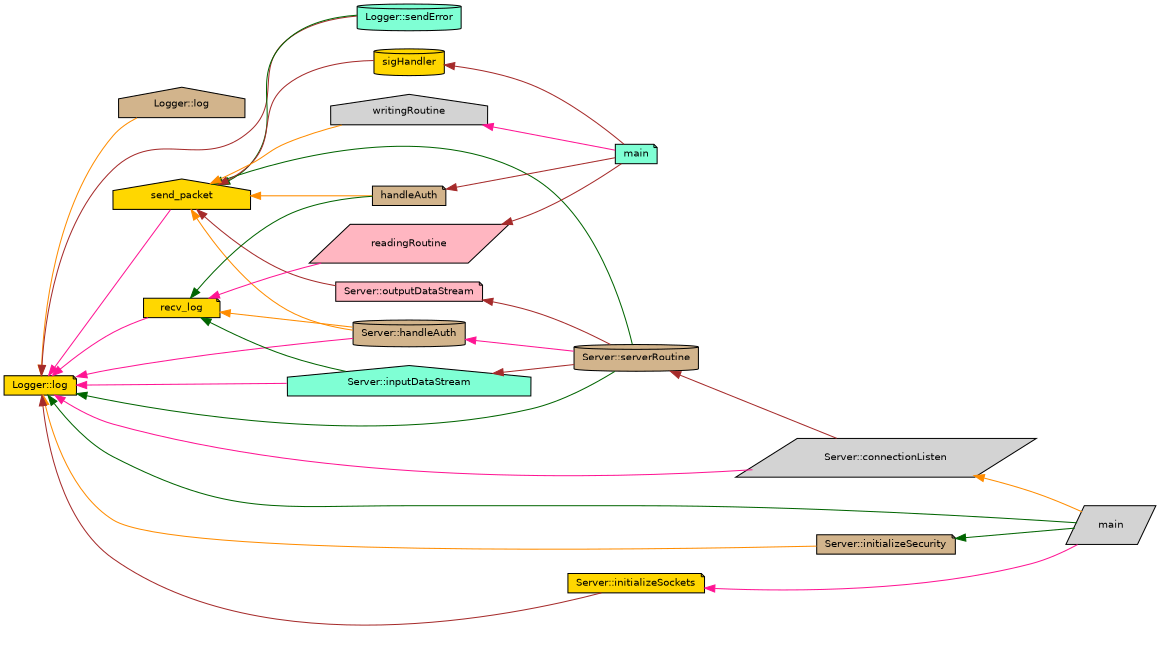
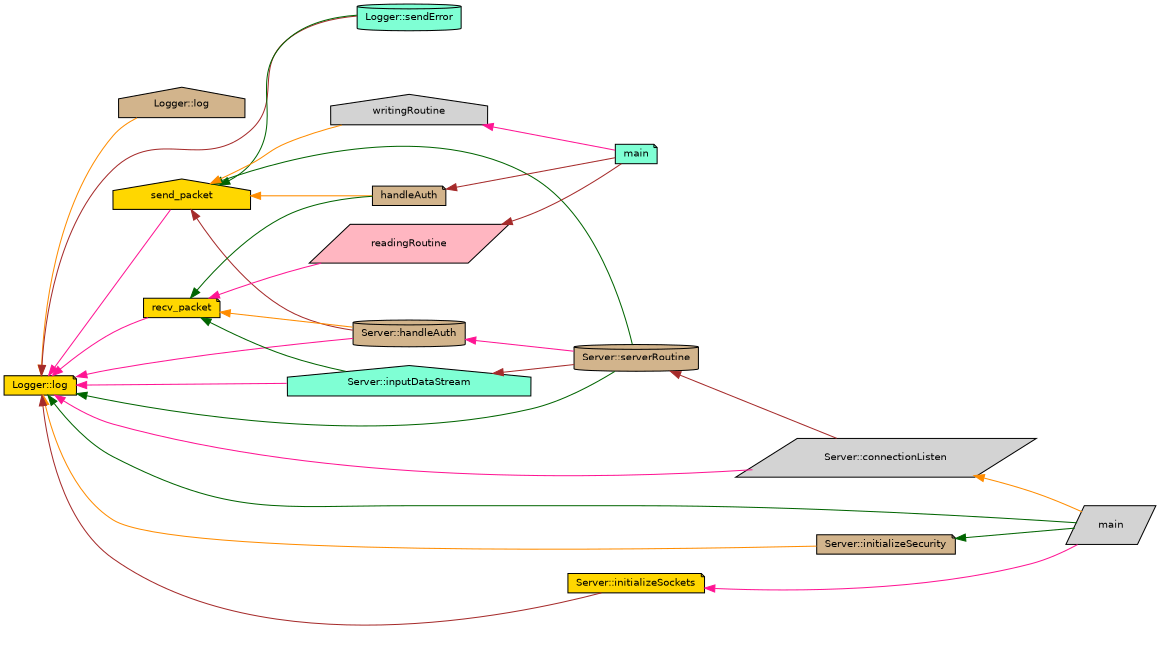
  digraph {
    rankdir=LR
    node [color=black fillcolor=gold fontname=Helvetica fontsize=10 shape=note style=filled]
    edge [color=brown dir=back fontname=Helvetica fontsize=10 labelfontname=Helvetica labelfontsize=10 style=solid]
    n1 [fontcolor=black height=0.2 label="Logger::log" width=0.4]
    n2 [fillcolor=tan height=0.2 label="Logger::log" shape=house width=0.4]
    n3 [height=0.2 label=send_packet shape=house width=0.4]
    n4 [fillcolor=tan height=0.2 label="Server::serverRoutine" shape=cylinder width=0.4]
    n5 [fillcolor=lightgrey height=0.2 label="Server::connectionListen" shape=parallelogram width=0.4]
    n6 [fillcolor=lightgrey height=0.2 label=main shape=parallelogram width=0.4]
    n7 [fillcolor=aquamarine height=0.2 label="Logger::sendError" shape=cylinder width=0.4]
    n8 [fillcolor=tan height=0.2 label="Server::handleAuth" shape=cylinder width=0.4]
-   n9 [height=0.2 label=recv_log width=0.4]
+   n9 [height=0.2 label=recv_packet width=0.4]
    n10 [fillcolor=aquamarine height=0.2 label="Server::inputDataStream" shape=house width=0.4]
    n11 [fillcolor=tan height=0.2 label="Server::initializeSecurity" width=0.4]
    n12 [height=0.2 label="Server::initializeSockets" width=0.4]
-   n13 [height=0.2 label=sigHandler shape=cylinder width=0.4]
    n14 [fillcolor=tan height=0.2 label=handleAuth width=0.4]
    n15 [fillcolor=lightgrey height=0.2 label=writingRoutine shape=house width=0.4]
-   n16 [fillcolor=lightpink height=0.2 label="Server::outputDataStream" width=0.4]
    n17 [fillcolor=lightpink height=0.2 label=readingRoutine shape=parallelogram width=0.4]
    n18 [fillcolor=aquamarine height=0.2 label=main width=0.4]
    n1 -> n2 [color=darkorange]
    n1 -> n3 [color=deeppink]
    n1 -> n4 [color=darkgreen]
    n1 -> n5 [color=deeppink]
    n1 -> n6 [color=darkgreen]
    n1 -> n7
    n1 -> n8 [color=deeppink]
    n1 -> n9 [color=deeppink]
    n1 -> n10 [color=deeppink]
    n1 -> n11 [color=darkorange]
    n1 -> n12
    n3 -> n4 [color=darkgreen]
    n3 -> n7 [color=darkgreen]
-   n3 -> n8 [color=darkorange]
-   n3 -> n13
+   n3 -> n8
    n3 -> n14 [color=darkorange]
    n3 -> n15 [color=darkorange]
-   n3 -> n16
    n4 -> n5
    n5 -> n6 [color=darkorange]
    n8 -> n4 [color=deeppink]
    n9 -> n8 [color=darkorange]
    n9 -> n10 [color=darkgreen]
    n9 -> n14 [color=darkgreen]
    n9 -> n17 [color=deeppink]
    n10 -> n4
    n11 -> n6 [color=darkgreen]
    n12 -> n6 [color=deeppink]
-   n13 -> n18
    n14 -> n18
    n15 -> n18 [color=deeppink]
-   n16 -> n4
    n17 -> n18
  }
